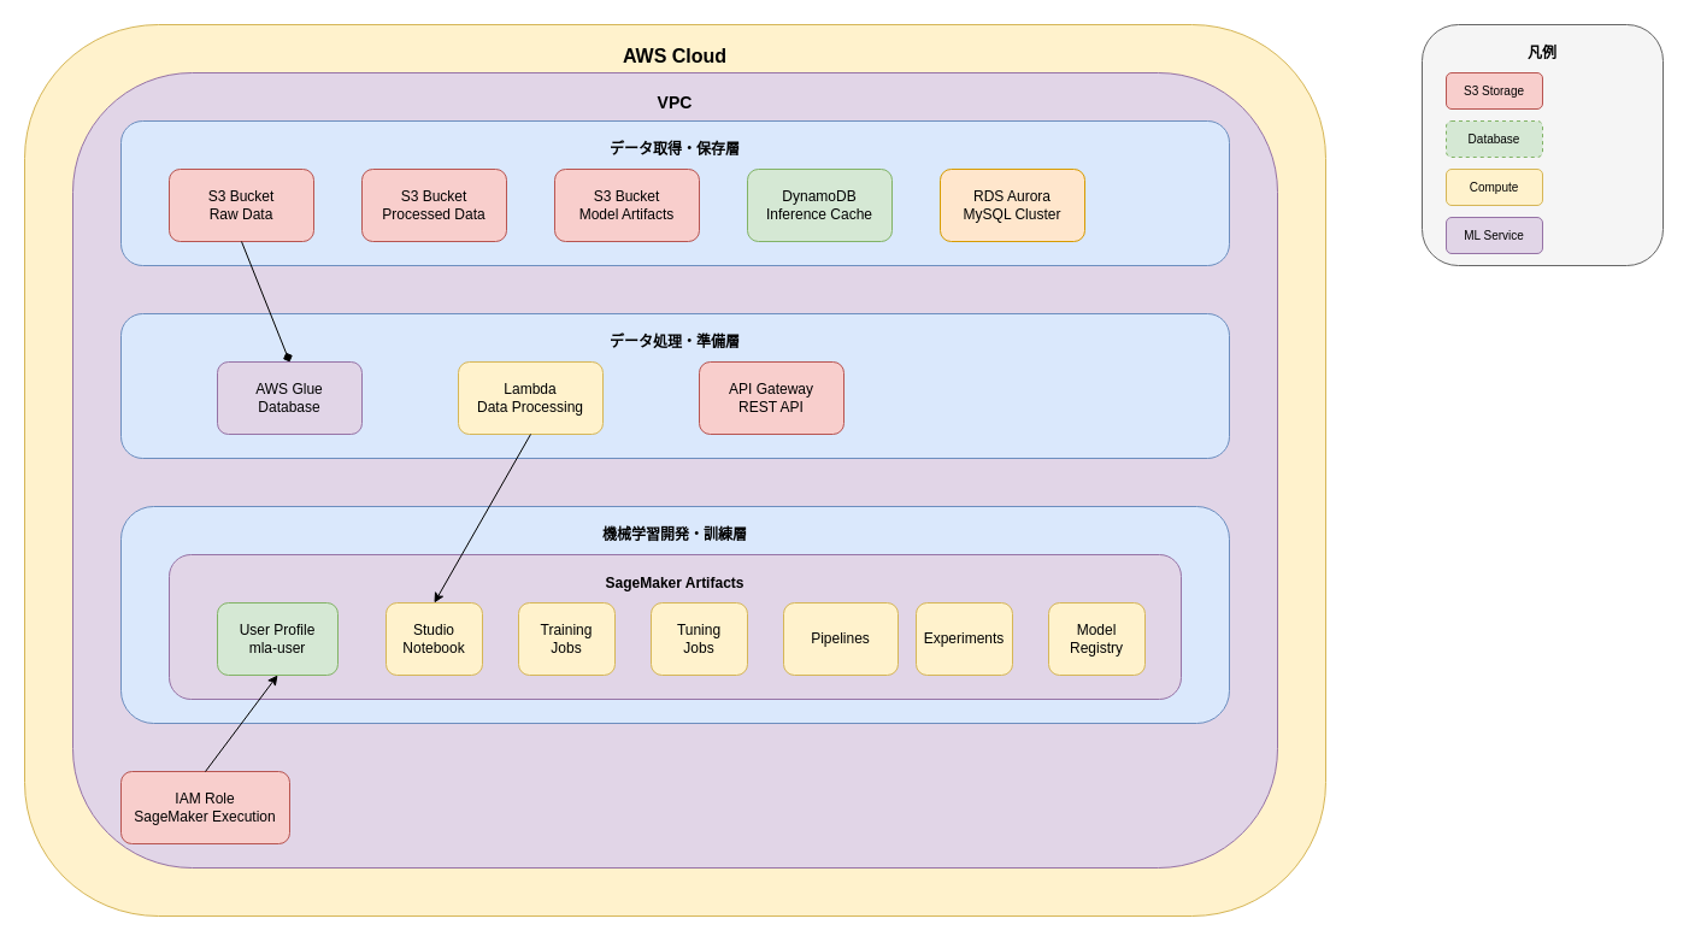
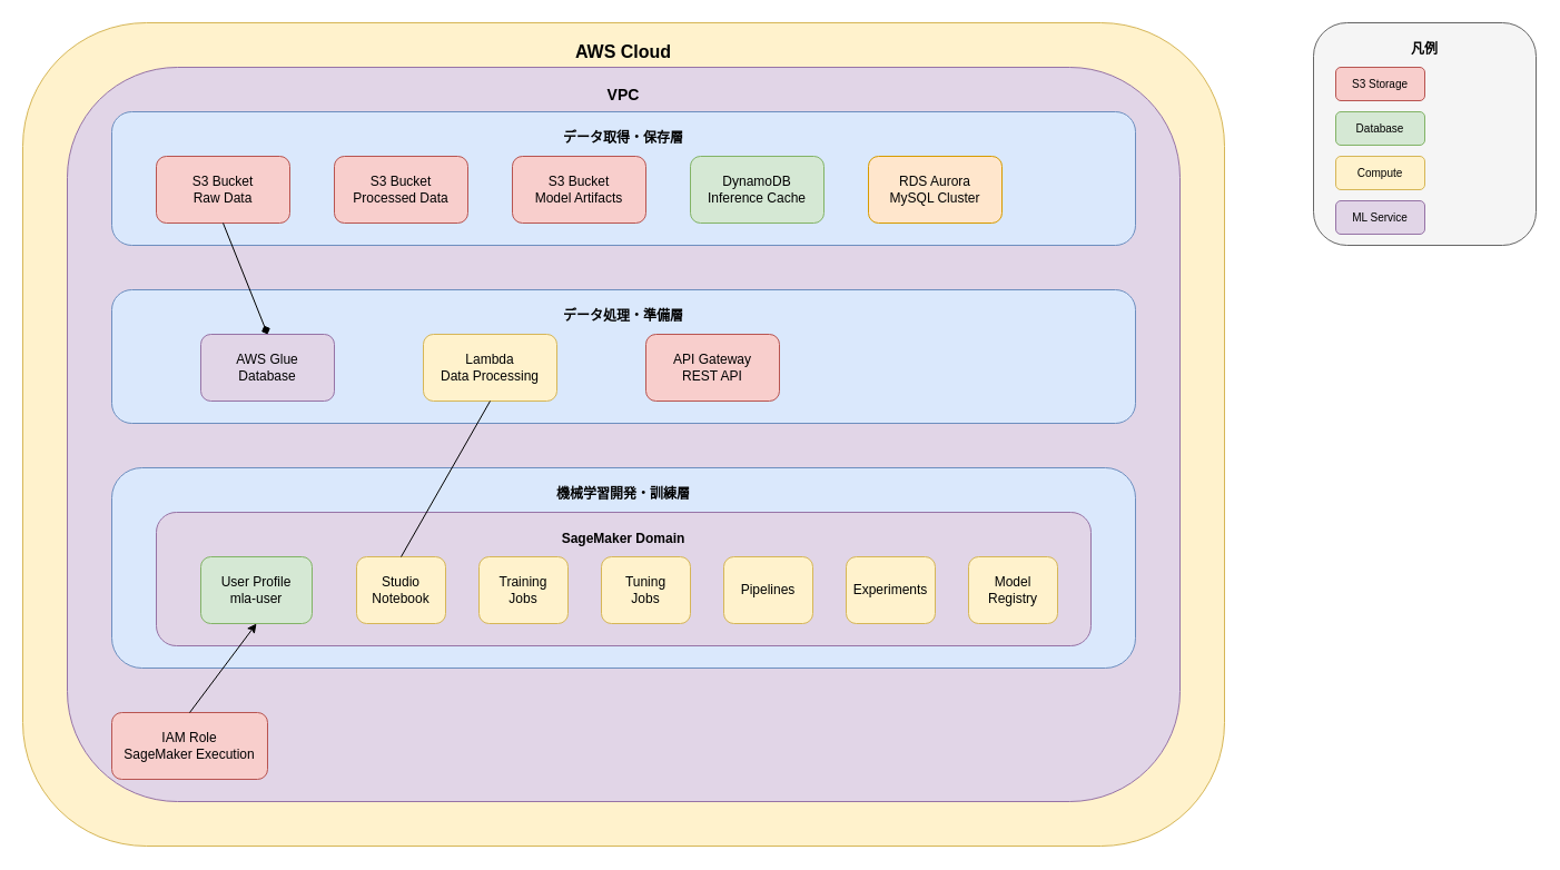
  <mxCell id="0" />
  <mxCell id="1" parent="0" />
  <mxCell id="2" value="AWS Cloud" style="rounded=1;whiteSpace=wrap;html=1;fillColor=#fff2cc;strokeColor=#d6b656;fontSize=16;fontStyle=1;verticalAlign=top;spacingTop=10;" vertex="1" parent="1"><mxGeometry x="20" y="20" width="1080" height="740" as="geometry" /></mxCell>
  <mxCell id="3" value="VPC" style="rounded=1;whiteSpace=wrap;html=1;fillColor=#e1d5e7;strokeColor=#9673a6;fontSize=14;fontStyle=1;verticalAlign=top;spacingTop=10;" vertex="1" parent="1"><mxGeometry x="60" y="60" width="1000" height="660" as="geometry" /></mxCell>
  <mxCell id="4" value="データ取得・保存層" style="rounded=1;whiteSpace=wrap;html=1;fillColor=#dae8fc;strokeColor=#6c8ebf;fontSize=12;fontStyle=1;verticalAlign=top;spacingTop=10;" vertex="1" parent="1"><mxGeometry x="100" y="100" width="920" height="120" as="geometry" /></mxCell>
  <mxCell id="5" value="S3 Bucket&#10;Raw Data" style="rounded=1;whiteSpace=wrap;html=1;fillColor=#f8cecc;strokeColor=#b85450;" vertex="1" parent="1"><mxGeometry x="140" y="140" width="120" height="60" as="geometry" /></mxCell>
  <mxCell id="6" value="S3 Bucket&#10;Processed Data" style="rounded=1;whiteSpace=wrap;html=1;fillColor=#f8cecc;strokeColor=#b85450;" vertex="1" parent="1"><mxGeometry x="300" y="140" width="120" height="60" as="geometry" /></mxCell>
  <mxCell id="7" value="S3 Bucket&#10;Model Artifacts" style="rounded=1;whiteSpace=wrap;html=1;fillColor=#f8cecc;strokeColor=#b85450;" vertex="1" parent="1"><mxGeometry x="460" y="140" width="120" height="60" as="geometry" /></mxCell>
  <mxCell id="8" value="DynamoDB&#10;Inference Cache" style="rounded=1;whiteSpace=wrap;html=1;fillColor=#d5e8d4;strokeColor=#82b366;" vertex="1" parent="1"><mxGeometry x="620" y="140" width="120" height="60" as="geometry" /></mxCell>
  <mxCell id="9" value="RDS Aurora&#10;MySQL Cluster" style="rounded=1;whiteSpace=wrap;html=1;fillColor=#ffe6cc;strokeColor=#d79b00;" vertex="1" parent="1"><mxGeometry x="780" y="140" width="120" height="60" as="geometry" /></mxCell>
  <mxCell id="10" value="データ処理・準備層" style="rounded=1;whiteSpace=wrap;html=1;fillColor=#dae8fc;strokeColor=#6c8ebf;fontSize=12;fontStyle=1;verticalAlign=top;spacingTop=10;" vertex="1" parent="1"><mxGeometry x="100" y="260" width="920" height="120" as="geometry" /></mxCell>
  <mxCell id="11" value="AWS Glue&#10;Database" style="rounded=1;whiteSpace=wrap;html=1;fillColor=#e1d5e7;strokeColor=#9673a6;" vertex="1" parent="1"><mxGeometry x="180" y="300" width="120" height="60" as="geometry" /></mxCell>
  <mxCell id="12" value="Lambda&#10;Data Processing" style="rounded=1;whiteSpace=wrap;html=1;fillColor=#fff2cc;strokeColor=#d6b656;" vertex="1" parent="1"><mxGeometry x="380" y="300" width="120" height="60" as="geometry" /></mxCell>
  <mxCell id="13" value="API Gateway&#10;REST API" style="rounded=1;whiteSpace=wrap;html=1;fillColor=#f8cecc;strokeColor=#b85450;" vertex="1" parent="1"><mxGeometry x="580" y="300" width="120" height="60" as="geometry" /></mxCell>
  <mxCell id="14" value="機械学習開発・訓練層" style="rounded=1;whiteSpace=wrap;html=1;fillColor=#dae8fc;strokeColor=#6c8ebf;fontSize=12;fontStyle=1;verticalAlign=top;spacingTop=10;" vertex="1" parent="1"><mxGeometry x="100" y="420" width="920" height="180" as="geometry" /></mxCell>
- <mxCell id="15" value="SageMaker Artifacts" style="rounded=1;whiteSpace=wrap;html=1;fillColor=#e1d5e7;strokeColor=#9673a6;fontSize=12;fontStyle=1;verticalAlign=top;spacingTop=10;" vertex="1" parent="1"><mxGeometry x="140" y="460" width="840" height="120" as="geometry" /></mxCell>
+ <mxCell id="15" value="SageMaker Domain" style="rounded=1;whiteSpace=wrap;html=1;fillColor=#e1d5e7;strokeColor=#9673a6;fontSize=12;fontStyle=1;verticalAlign=top;spacingTop=10;" vertex="1" parent="1"><mxGeometry x="140" y="460" width="840" height="120" as="geometry" /></mxCell>
  <mxCell id="16" value="User Profile&#10;mla-user" style="rounded=1;whiteSpace=wrap;html=1;fillColor=#d5e8d4;strokeColor=#82b366;" vertex="1" parent="1"><mxGeometry x="180" y="500" width="100" height="60" as="geometry" /></mxCell>
  <mxCell id="17" value="Studio&#10;Notebook" style="rounded=1;whiteSpace=wrap;html=1;fillColor=#fff2cc;strokeColor=#d6b656;" vertex="1" parent="1"><mxGeometry x="320" y="500" width="80" height="60" as="geometry" /></mxCell>
  <mxCell id="18" value="Training&#10;Jobs" style="rounded=1;whiteSpace=wrap;html=1;fillColor=#fff2cc;strokeColor=#d6b656;" vertex="1" parent="1"><mxGeometry x="430" y="500" width="80" height="60" as="geometry" /></mxCell>
  <mxCell id="19" value="Tuning&#10;Jobs" style="rounded=1;whiteSpace=wrap;html=1;fillColor=#fff2cc;strokeColor=#d6b656;" vertex="1" parent="1"><mxGeometry x="540" y="500" width="80" height="60" as="geometry" /></mxCell>
- <mxCell id="20" value="Pipelines" style="rounded=1;whiteSpace=wrap;html=1;fillColor=#fff2cc;strokeColor=#d6b656;" vertex="1" parent="1"><mxGeometry x="650" y="500" width="95" height="60" as="geometry" /></mxCell>
+ <mxCell id="20" value="Pipelines" style="rounded=1;whiteSpace=wrap;html=1;fillColor=#fff2cc;strokeColor=#d6b656;" vertex="1" parent="1"><mxGeometry x="650" y="500" width="80" height="60" as="geometry" /></mxCell>
  <mxCell id="21" value="Experiments" style="rounded=1;whiteSpace=wrap;html=1;fillColor=#fff2cc;strokeColor=#d6b656;" vertex="1" parent="1"><mxGeometry x="760" y="500" width="80" height="60" as="geometry" /></mxCell>
  <mxCell id="22" value="Model&#10;Registry" style="rounded=1;whiteSpace=wrap;html=1;fillColor=#fff2cc;strokeColor=#d6b656;" vertex="1" parent="1"><mxGeometry x="870" y="500" width="80" height="60" as="geometry" /></mxCell>
  <mxCell id="23" value="IAM Role&#10;SageMaker Execution" style="rounded=1;whiteSpace=wrap;html=1;fillColor=#f8cecc;strokeColor=#b85450;" vertex="1" parent="1"><mxGeometry x="100" y="640" width="140" height="60" as="geometry" /></mxCell>
  <mxCell id="24" value="" style="endArrow=diamond;html=1;rounded=0;exitX=0.5;exitY=1;exitDx=0;exitDy=0;entryX=0.5;entryY=0;entryDx=0;entryDy=0;" edge="1" parent="1" source="5" target="11"><mxGeometry width="50" height="50" relative="1" as="geometry"><mxPoint x="200" y="220" as="sourcePoint" /><mxPoint x="250" y="170" as="targetPoint" /></mxGeometry></mxCell>
- <mxCell id="25" value="" style="endArrow=classic;html=1;rounded=0;exitX=0.5;exitY=1;exitDx=0;exitDy=0;entryX=0.5;entryY=0;entryDx=0;entryDy=0;" edge="1" parent="1" source="12" target="17"><mxGeometry width="50" height="50" relative="1" as="geometry"><mxPoint x="440" y="380" as="sourcePoint" /><mxPoint x="360" y="480" as="targetPoint" /></mxGeometry></mxCell>
+ <mxCell id="25" value="" style="endArrow=none;html=1;rounded=0;exitX=0.5;exitY=1;exitDx=0;exitDy=0;entryX=0.5;entryY=0;entryDx=0;entryDy=0;" edge="1" parent="1" source="12" target="17"><mxGeometry width="50" height="50" relative="1" as="geometry"><mxPoint x="440" y="380" as="sourcePoint" /><mxPoint x="360" y="480" as="targetPoint" /></mxGeometry></mxCell>
  <mxCell id="26" value="" style="endArrow=classic;html=1;rounded=0;exitX=0.5;exitY=0;exitDx=0;exitDy=0;entryX=0.5;entryY=1;entryDx=0;entryDy=0;" edge="1" parent="1" source="23" target="16"><mxGeometry width="50" height="50" relative="1" as="geometry"><mxPoint x="170" y="620" as="sourcePoint" /><mxPoint x="230" y="580" as="targetPoint" /></mxGeometry></mxCell>
  <mxCell id="27" value="凡例" style="rounded=1;whiteSpace=wrap;html=1;fillColor=#f5f5f5;strokeColor=#666666;fontSize=12;fontStyle=1;verticalAlign=top;spacingTop=10;" vertex="1" parent="1"><mxGeometry x="1180" y="20" width="200" height="200" as="geometry" /></mxCell>
  <mxCell id="28" value="S3 Storage" style="rounded=1;whiteSpace=wrap;html=1;fillColor=#f8cecc;strokeColor=#b85450;fontSize=10;" vertex="1" parent="1"><mxGeometry x="1200" y="60" width="80" height="30" as="geometry" /></mxCell>
- <mxCell id="29" value="Database" style="rounded=1;whiteSpace=wrap;html=1;fillColor=#d5e8d4;strokeColor=#82b366;fontSize=10;dashed=1;" vertex="1" parent="1"><mxGeometry x="1200" y="100" width="80" height="30" as="geometry" /></mxCell>
+ <mxCell id="29" value="Database" style="rounded=1;whiteSpace=wrap;html=1;fillColor=#d5e8d4;strokeColor=#82b366;fontSize=10;" vertex="1" parent="1"><mxGeometry x="1200" y="100" width="80" height="30" as="geometry" /></mxCell>
  <mxCell id="30" value="Compute" style="rounded=1;whiteSpace=wrap;html=1;fillColor=#fff2cc;strokeColor=#d6b656;fontSize=10;" vertex="1" parent="1"><mxGeometry x="1200" y="140" width="80" height="30" as="geometry" /></mxCell>
  <mxCell id="31" value="ML Service" style="rounded=1;whiteSpace=wrap;html=1;fillColor=#e1d5e7;strokeColor=#9673a6;fontSize=10;" vertex="1" parent="1"><mxGeometry x="1200" y="180" width="80" height="30" as="geometry" /></mxCell>
